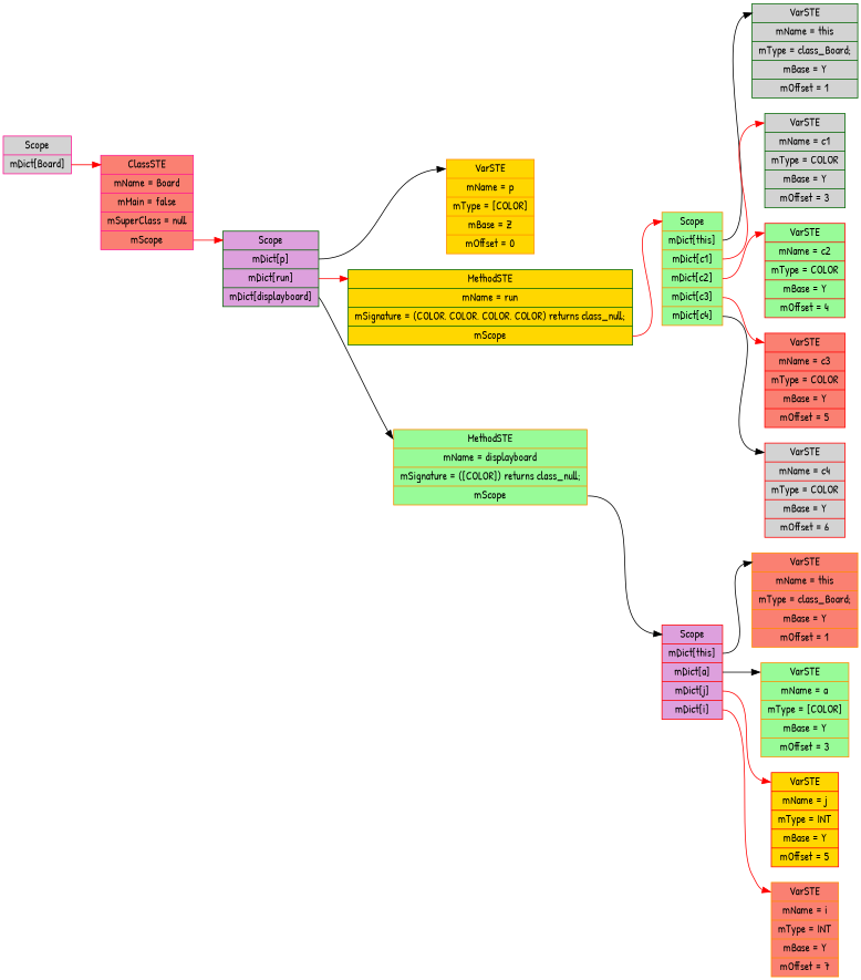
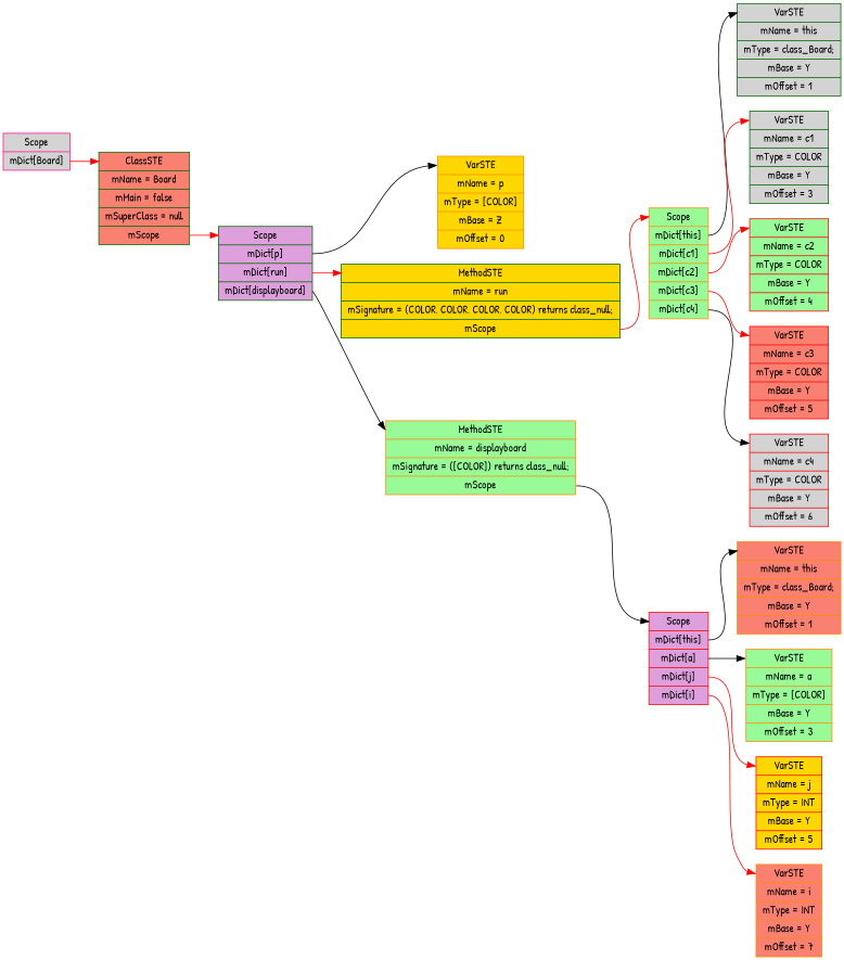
  digraph {
    rankdir=LR
    fontname="Patrick Hand"
    node [shape=record style=filled fillcolor=lightgrey color=darkorange fontname="Patrick Hand"]
    edge [headport=f0 tailport=f3 color=red fontname="Patrick Hand"]
    n1 [label=" <f0> Scope | <f1> mDict\[Board\] " color=deeppink]
-   n2 [label=" <f0> ClassSTE | <f1> mName = Board| <f2> mMain = false| <f3> mSuperClass = null| <f4> mScope " fillcolor=salmon color=deeppink]
+   n2 [label=" <f0> ClassSTE | <f1> mName = Board| <f2> mMain = false| <f3> mSuperClass = null| <f4> mScope " fillcolor=salmon color=darkgreen]
    n3 [label=" <f0> Scope | <f1> mDict\[p\] | <f2> mDict\[run\] | <f3> mDict\[displayboard\] " fillcolor=plum color=darkgreen]
    n4 [label=" <f0> VarSTE | <f1> mName = p| <f2> mType = [COLOR]| <f3> mBase = Z| <f4> mOffset = 0" fillcolor=gold]
    n5 [label=" <f0> MethodSTE | <f1> mName = run| <f2> mSignature = (COLOR, COLOR, COLOR, COLOR) returns class_null;| <f3> mScope " fillcolor=gold color=darkgreen]
    n6 [label=" <f0> MethodSTE | <f1> mName = displayboard| <f2> mSignature = ([COLOR]) returns class_null;| <f3> mScope " fillcolor=palegreen]
    n7 [label=" <f0> Scope | <f1> mDict\[this\] | <f2> mDict\[c1\] | <f3> mDict\[c2\] | <f4> mDict\[c3\] | <f5> mDict\[c4\] " fillcolor=palegreen]
    n8 [label=" <f0> VarSTE | <f1> mName = this| <f2> mType = class_Board;| <f3> mBase = Y| <f4> mOffset = 1" color=darkgreen]
    n9 [label=" <f0> VarSTE | <f1> mName = c1| <f2> mType = COLOR| <f3> mBase = Y| <f4> mOffset = 3" color=darkgreen]
    n10 [label=" <f0> VarSTE | <f1> mName = c2| <f2> mType = COLOR| <f3> mBase = Y| <f4> mOffset = 4" fillcolor=palegreen color=red]
    n11 [label=" <f0> VarSTE | <f1> mName = c3| <f2> mType = COLOR| <f3> mBase = Y| <f4> mOffset = 5" fillcolor=salmon color=red]
    n12 [label=" <f0> VarSTE | <f1> mName = c4| <f2> mType = COLOR| <f3> mBase = Y| <f4> mOffset = 6" color=red]
    n13 [label=" <f0> Scope | <f1> mDict\[this\] | <f2> mDict\[a\] | <f3> mDict\[j\] | <f4> mDict\[i\] " fillcolor=plum color=red]
    n14 [label=" <f0> VarSTE | <f1> mName = this| <f2> mType = class_Board;| <f3> mBase = Y| <f4> mOffset = 1" fillcolor=salmon]
    n15 [label=" <f0> VarSTE | <f1> mName = a| <f2> mType = [COLOR]| <f3> mBase = Y| <f4> mOffset = 3" fillcolor=palegreen]
    n16 [label=" <f0> VarSTE | <f1> mName = j| <f2> mType = INT| <f3> mBase = Y| <f4> mOffset = 5" fillcolor=gold color=red]
    n17 [label=" <f0> VarSTE | <f1> mName = i| <f2> mType = INT| <f3> mBase = Y| <f4> mOffset = 7" fillcolor=salmon]
    n1 -> n2 [tailport=f1]
    n2 -> n3 [tailport=f4]
    n3 -> n4 [tailport=f1 color=black]
    n3 -> n5 [tailport=f2]
    n3 -> n6 [color=black]
    n5 -> n7
    n6 -> n13 [color=black]
    n7 -> n8 [tailport=f1 color=black]
    n7 -> n9 [tailport=f2]
    n7 -> n10
    n7 -> n11 [tailport=f4]
    n7 -> n12 [tailport=f5 color=black]
    n13 -> n14 [tailport=f1 color=black]
    n13 -> n15 [tailport=f2 color=black]
    n13 -> n16
    n13 -> n17 [tailport=f4]
  }
